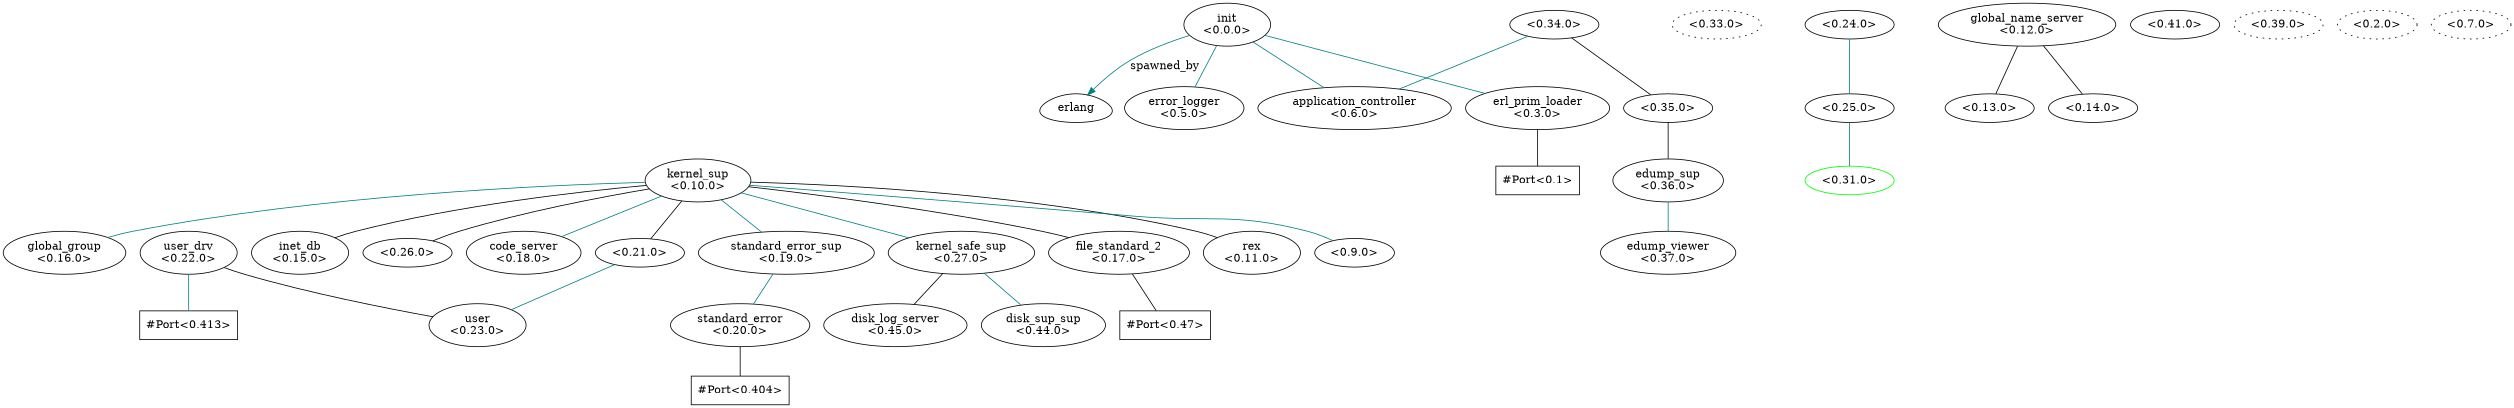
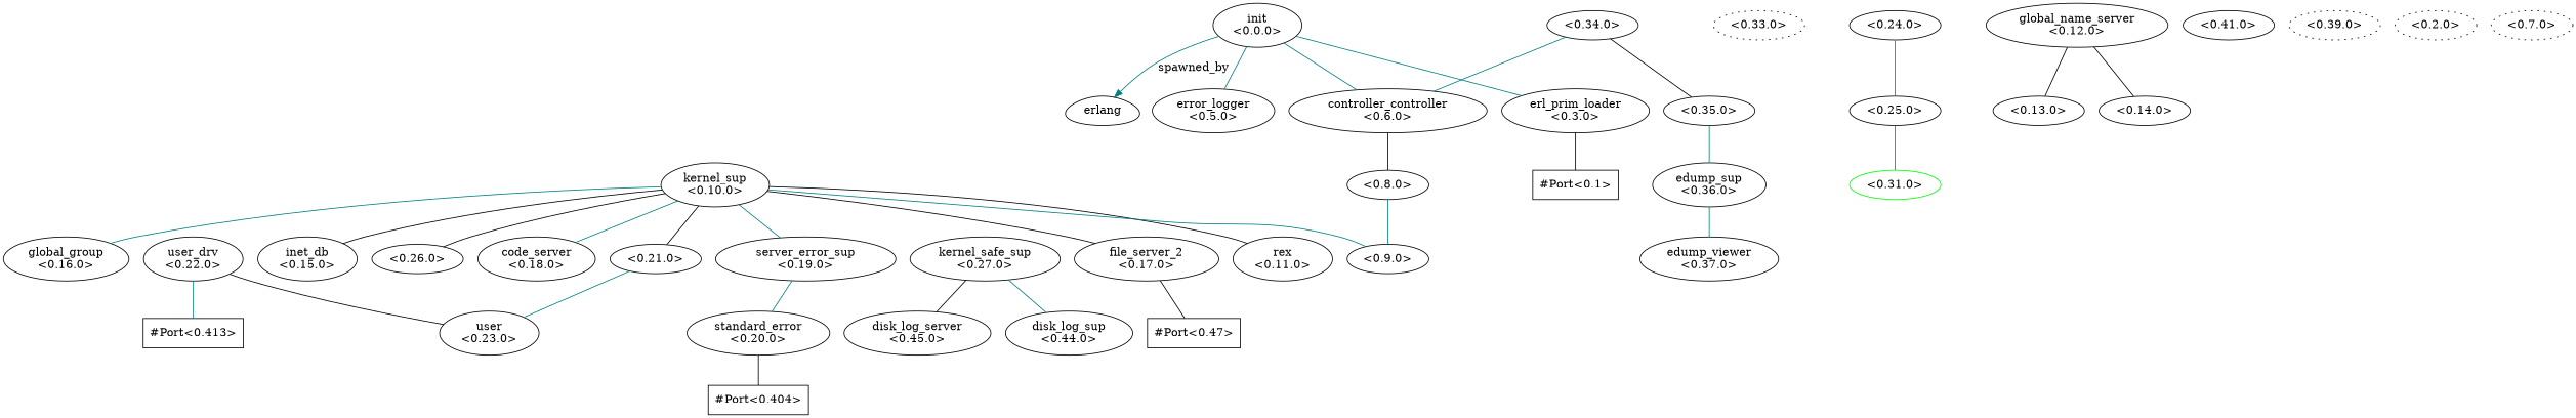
  digraph {
    node [shape=oval]
    edge [color=teal dir=none]
    n1 [label="user\n<0.23.0>"]
    n2 [label="error_logger\n<0.5.0>"]
    n3 [label="kernel_safe_sup\n<0.27.0>"]
-   n4 [label="disk_sup_sup\n<0.44.0>"]
+   n4 [label="disk_log_sup\n<0.44.0>"]
    n5 [label="disk_log_server\n<0.45.0>"]
    n6 [label="<0.33.0>" style=dotted]
-   n7 [label="file_standard_2\n<0.17.0>"]
+   n7 [label="file_server_2\n<0.17.0>"]
    n8 [label="#Port<0.47>" shape=box]
    n9 [label="<0.25.0>"]
    n10 [color=green label="<0.31.0>"]
    n11 [label="rex\n<0.11.0>"]
    n12 [label="kernel_sup\n<0.10.0>"]
    n13 [label="global_group\n<0.16.0>"]
    n14 [label="inet_db\n<0.15.0>"]
    n15 [label="<0.26.0>"]
    n16 [label="code_server\n<0.18.0>"]
-   n17 [label="standard_error_sup\n<0.19.0>"]
+   n17 [label="server_error_sup\n<0.19.0>"]
    n18 [label="<0.21.0>"]
    n19 [label="<0.9.0>"]
    n20 [label="global_name_server\n<0.12.0>"]
    n21 [label="<0.13.0>"]
    n22 [label="<0.14.0>"]
    n23 [label="standard_error\n<0.20.0>"]
    n24 [label="init\n<0.0.0>"]
    n25 [label="erl_prim_loader\n<0.3.0>"]
-   n26 [label="application_controller\n<0.6.0>"]
+   n26 [label="controller_controller\n<0.6.0>"]
    n27 [label=erlang shape=egg]
    n28 [label="#Port<0.1>" shape=box]
+   n29 [label="<0.8.0>"]
    n30 [label="#Port<0.404>" shape=box]
    n31 [label="<0.41.0>"]
    n32 [label="edump_viewer\n<0.37.0>"]
    n33 [label="<0.24.0>"]
    n34 [label="#Port<0.413>" shape=box]
    n35 [label="edump_sup\n<0.36.0>"]
    n36 [label="<0.34.0>"]
    n37 [label="<0.35.0>"]
    n38 [label="<0.39.0>" style=dotted]
    n39 [label="user_drv\n<0.22.0>"]
    n40 [label="<0.2.0>" style=dotted]
    n41 [label="<0.7.0>" style=dotted]
    n3 -> n4
    n3 -> n5 [color=black]
    n7 -> n8 [color=black]
    n9 -> n10
-   n12 -> n3
    n12 -> n7 [color=black]
    n12 -> n11 [color=black]
    n12 -> n13
    n12 -> n14 [color=black]
    n12 -> n15 [color=black]
    n12 -> n16
    n12 -> n17
    n12 -> n18 [color=black]
    n12 -> n19
    n17 -> n23
    n18 -> n1
    n20 -> n21 [color=black]
    n20 -> n22 [color=black]
    n23 -> n30 [color=black]
    n24 -> n2
    n24 -> n25
    n24 -> n26
    n24 -> n27 [label=spawned_by dir=""]
    n25 -> n28 [color=black]
+   n26 -> n29 [color=black]
+   n29 -> n19
    n33 -> n9
    n35 -> n32
    n36 -> n26
    n36 -> n37 [color=black]
-   n37 -> n35 [color=black]
+   n37 -> n35
    n39 -> n1 [color=black]
    n39 -> n34
  }
